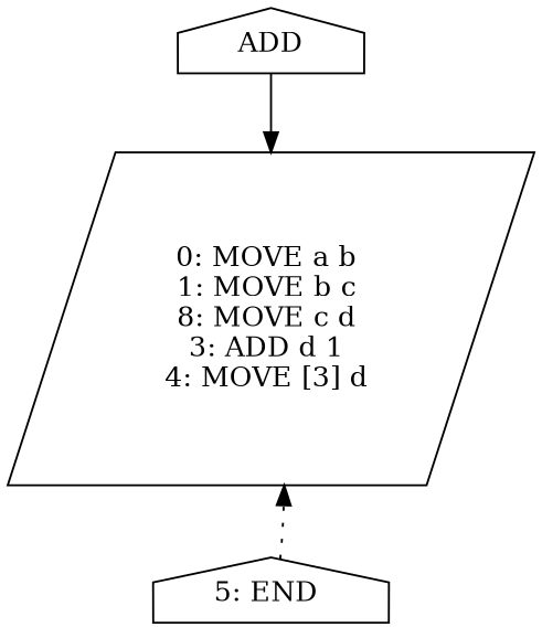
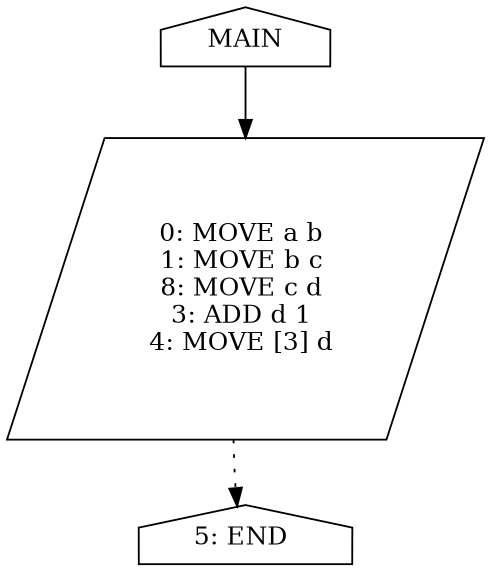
  digraph {
    node [shape=house]
-   n1 [label=ADD]
+   n1 [label=MAIN]
    n2 [label="0: MOVE a b \n1: MOVE b c \n8: MOVE c d \n3: ADD d 1 \n4: MOVE [3] d \n" shape=parallelogram]
    n3 [label="5: END \n"]
    n1 -> n2 [style=solid]
-   n3 -> n2 [style=dotted]
+   n2 -> n3 [style=dotted]
  }
